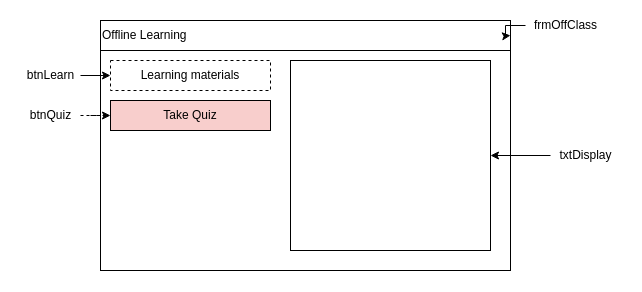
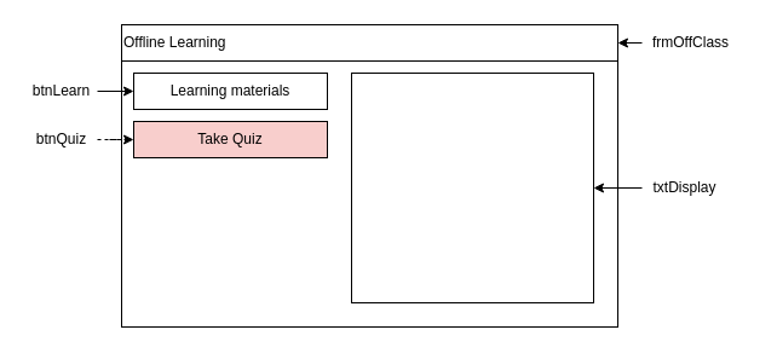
  <mxCell id="0" />
  <mxCell id="1" parent="0" />
  <mxCell id="2" value="" style="whiteSpace=wrap;html=1;" vertex="1" parent="1"><mxGeometry x="100" y="20" width="410" height="250" as="geometry" /></mxCell>
  <mxCell id="3" value="Offline Learning" style="whiteSpace=wrap;html=1;align=left;" vertex="1" parent="1"><mxGeometry x="100" y="20" width="410" height="30" as="geometry" /></mxCell>
- <mxCell id="4" value="Learning materials" style="rounded=0;whiteSpace=wrap;html=1;dashed=1;" vertex="1" parent="1"><mxGeometry x="110" y="60" width="160" height="30" as="geometry" /></mxCell>
+ <mxCell id="4" value="Learning materials" style="rounded=0;whiteSpace=wrap;html=1;" vertex="1" parent="1"><mxGeometry x="110" y="60" width="160" height="30" as="geometry" /></mxCell>
  <mxCell id="5" value="Take Quiz" style="rounded=0;whiteSpace=wrap;html=1;fillColor=#f8cecc;" vertex="1" parent="1"><mxGeometry x="110" y="100" width="160" height="30" as="geometry" /></mxCell>
  <mxCell id="6" value="" style="whiteSpace=wrap;html=1;" vertex="1" parent="1"><mxGeometry x="290" y="60" width="200" height="190" as="geometry" /></mxCell>
  <mxCell id="7" value="" style="edgeStyle=orthogonalEdgeStyle;rounded=0;orthogonalLoop=1;jettySize=auto;html=1;" edge="1" parent="1" source="8"><mxGeometry relative="1" as="geometry"><mxPoint x="510" y="35" as="targetPoint" /></mxGeometry></mxCell>
- <mxCell id="8" value="frmOffClass" style="text;html=1;align=center;verticalAlign=middle;resizable=0;points=[];autosize=1;" vertex="1" parent="1"><mxGeometry x="525" y="15" width="80" height="20" as="geometry" /></mxCell>
+ <mxCell id="8" value="frmOffClass" style="text;html=1;align=center;verticalAlign=middle;resizable=0;points=[];autosize=1;" vertex="1" parent="1"><mxGeometry x="530" y="25" width="80" height="20" as="geometry" /></mxCell>
  <mxCell id="9" value="" style="edgeStyle=orthogonalEdgeStyle;rounded=0;orthogonalLoop=1;jettySize=auto;html=1;" edge="1" parent="1" source="10" target="6"><mxGeometry relative="1" as="geometry" /></mxCell>
- <mxCell id="10" value="txtDisplay" style="text;html=1;align=center;verticalAlign=middle;resizable=0;points=[];autosize=1;" vertex="1" parent="1"><mxGeometry x="550" y="145" width="70" height="20" as="geometry" /></mxCell>
+ <mxCell id="10" value="txtDisplay" style="text;html=1;align=center;verticalAlign=middle;resizable=0;points=[];autosize=1;" vertex="1" parent="1"><mxGeometry x="530" y="145" width="70" height="20" as="geometry" /></mxCell>
  <mxCell id="11" value="" style="edgeStyle=orthogonalEdgeStyle;rounded=0;orthogonalLoop=1;jettySize=auto;html=1;entryX=0;entryY=0.5;entryDx=0;entryDy=0;" edge="1" parent="1" source="12" target="4"><mxGeometry relative="1" as="geometry" /></mxCell>
  <mxCell id="12" value="btnLearn" style="text;html=1;align=center;verticalAlign=middle;resizable=0;points=[];autosize=1;" vertex="1" parent="1"><mxGeometry x="20" y="65" width="60" height="20" as="geometry" /></mxCell>
  <mxCell id="13" value="" style="edgeStyle=orthogonalEdgeStyle;rounded=0;orthogonalLoop=1;jettySize=auto;html=1;dashed=1;" edge="1" parent="1" source="14" target="5"><mxGeometry relative="1" as="geometry" /></mxCell>
  <mxCell id="14" value="btnQuiz" style="text;html=1;align=center;verticalAlign=middle;resizable=0;points=[];autosize=1;" vertex="1" parent="1"><mxGeometry x="20" y="105" width="60" height="20" as="geometry" /></mxCell>
